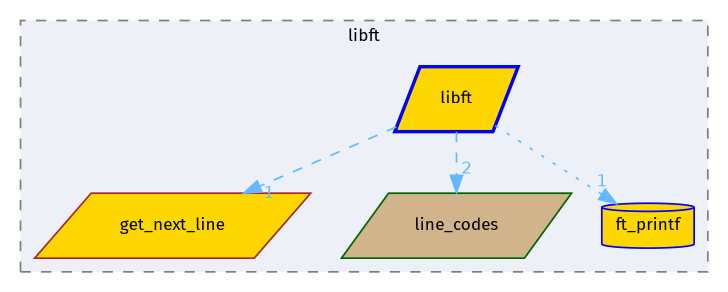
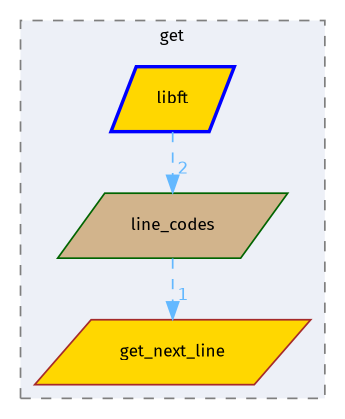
  digraph {
    compound=true
    fontname="Fira Sans"
    node [color=blue fillcolor=gold fontname="Fira Sans" fontsize=10 shape=parallelogram style=filled]
    edge [color=steelblue1 fontcolor=steelblue1 fontname="Fira Sans" fontsize=10 headlabel=1 labeldistance=1.5 labelfontname=Helvetica labelfontsize=10 style=dashed]
    n1 [color=brown height=0.2 label=get_next_line width=0.4]
    n2 [color=darkgreen fillcolor=tan height=0.2 label=line_codes width=0.4]
-   n3 [height=0.2 label=ft_printf shape=cylinder width=0.4]
    n4 [height=0.2 label=libft style="filled,bold" width=0.4]
    subgraph cluster_1 {
      bgcolor="#edf0f7"
      fontsize=10
-     label=libft
+     label=get
      pencolor=grey50
      style="filled,dashed"
      n1
      n2
-     n3
      n4
    }
-   n4 -> n1
+   n2 -> n1
    n4 -> n2 [headlabel=2]
-   n4 -> n3 [style=dotted]
  }
